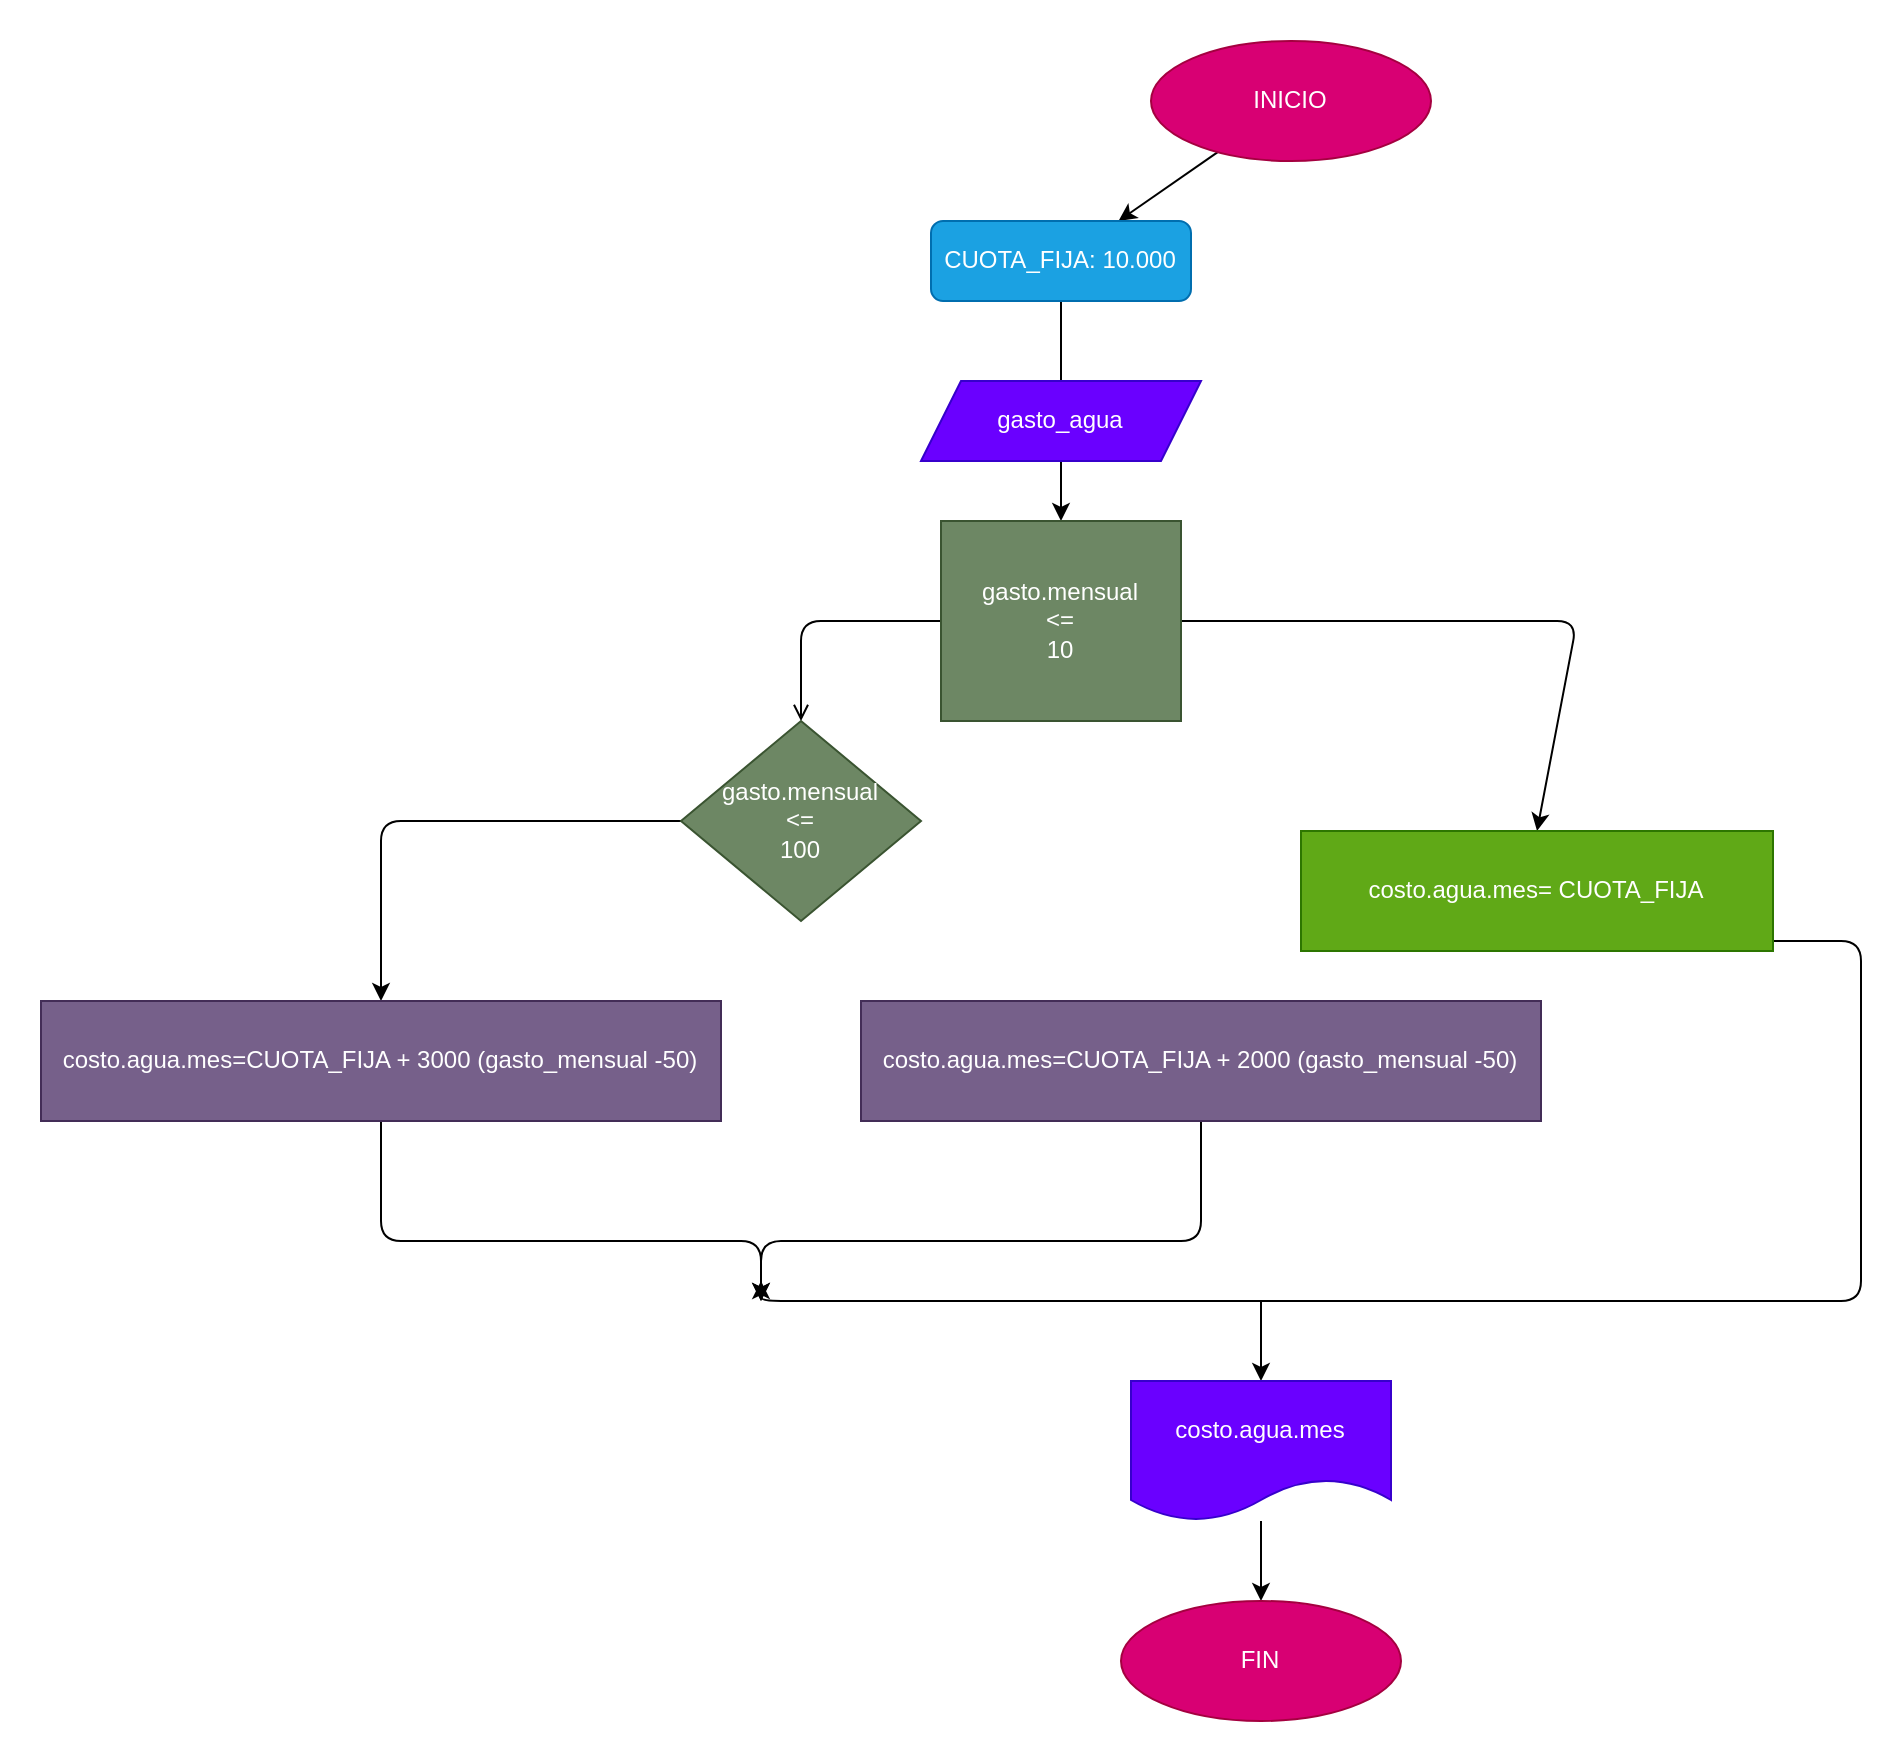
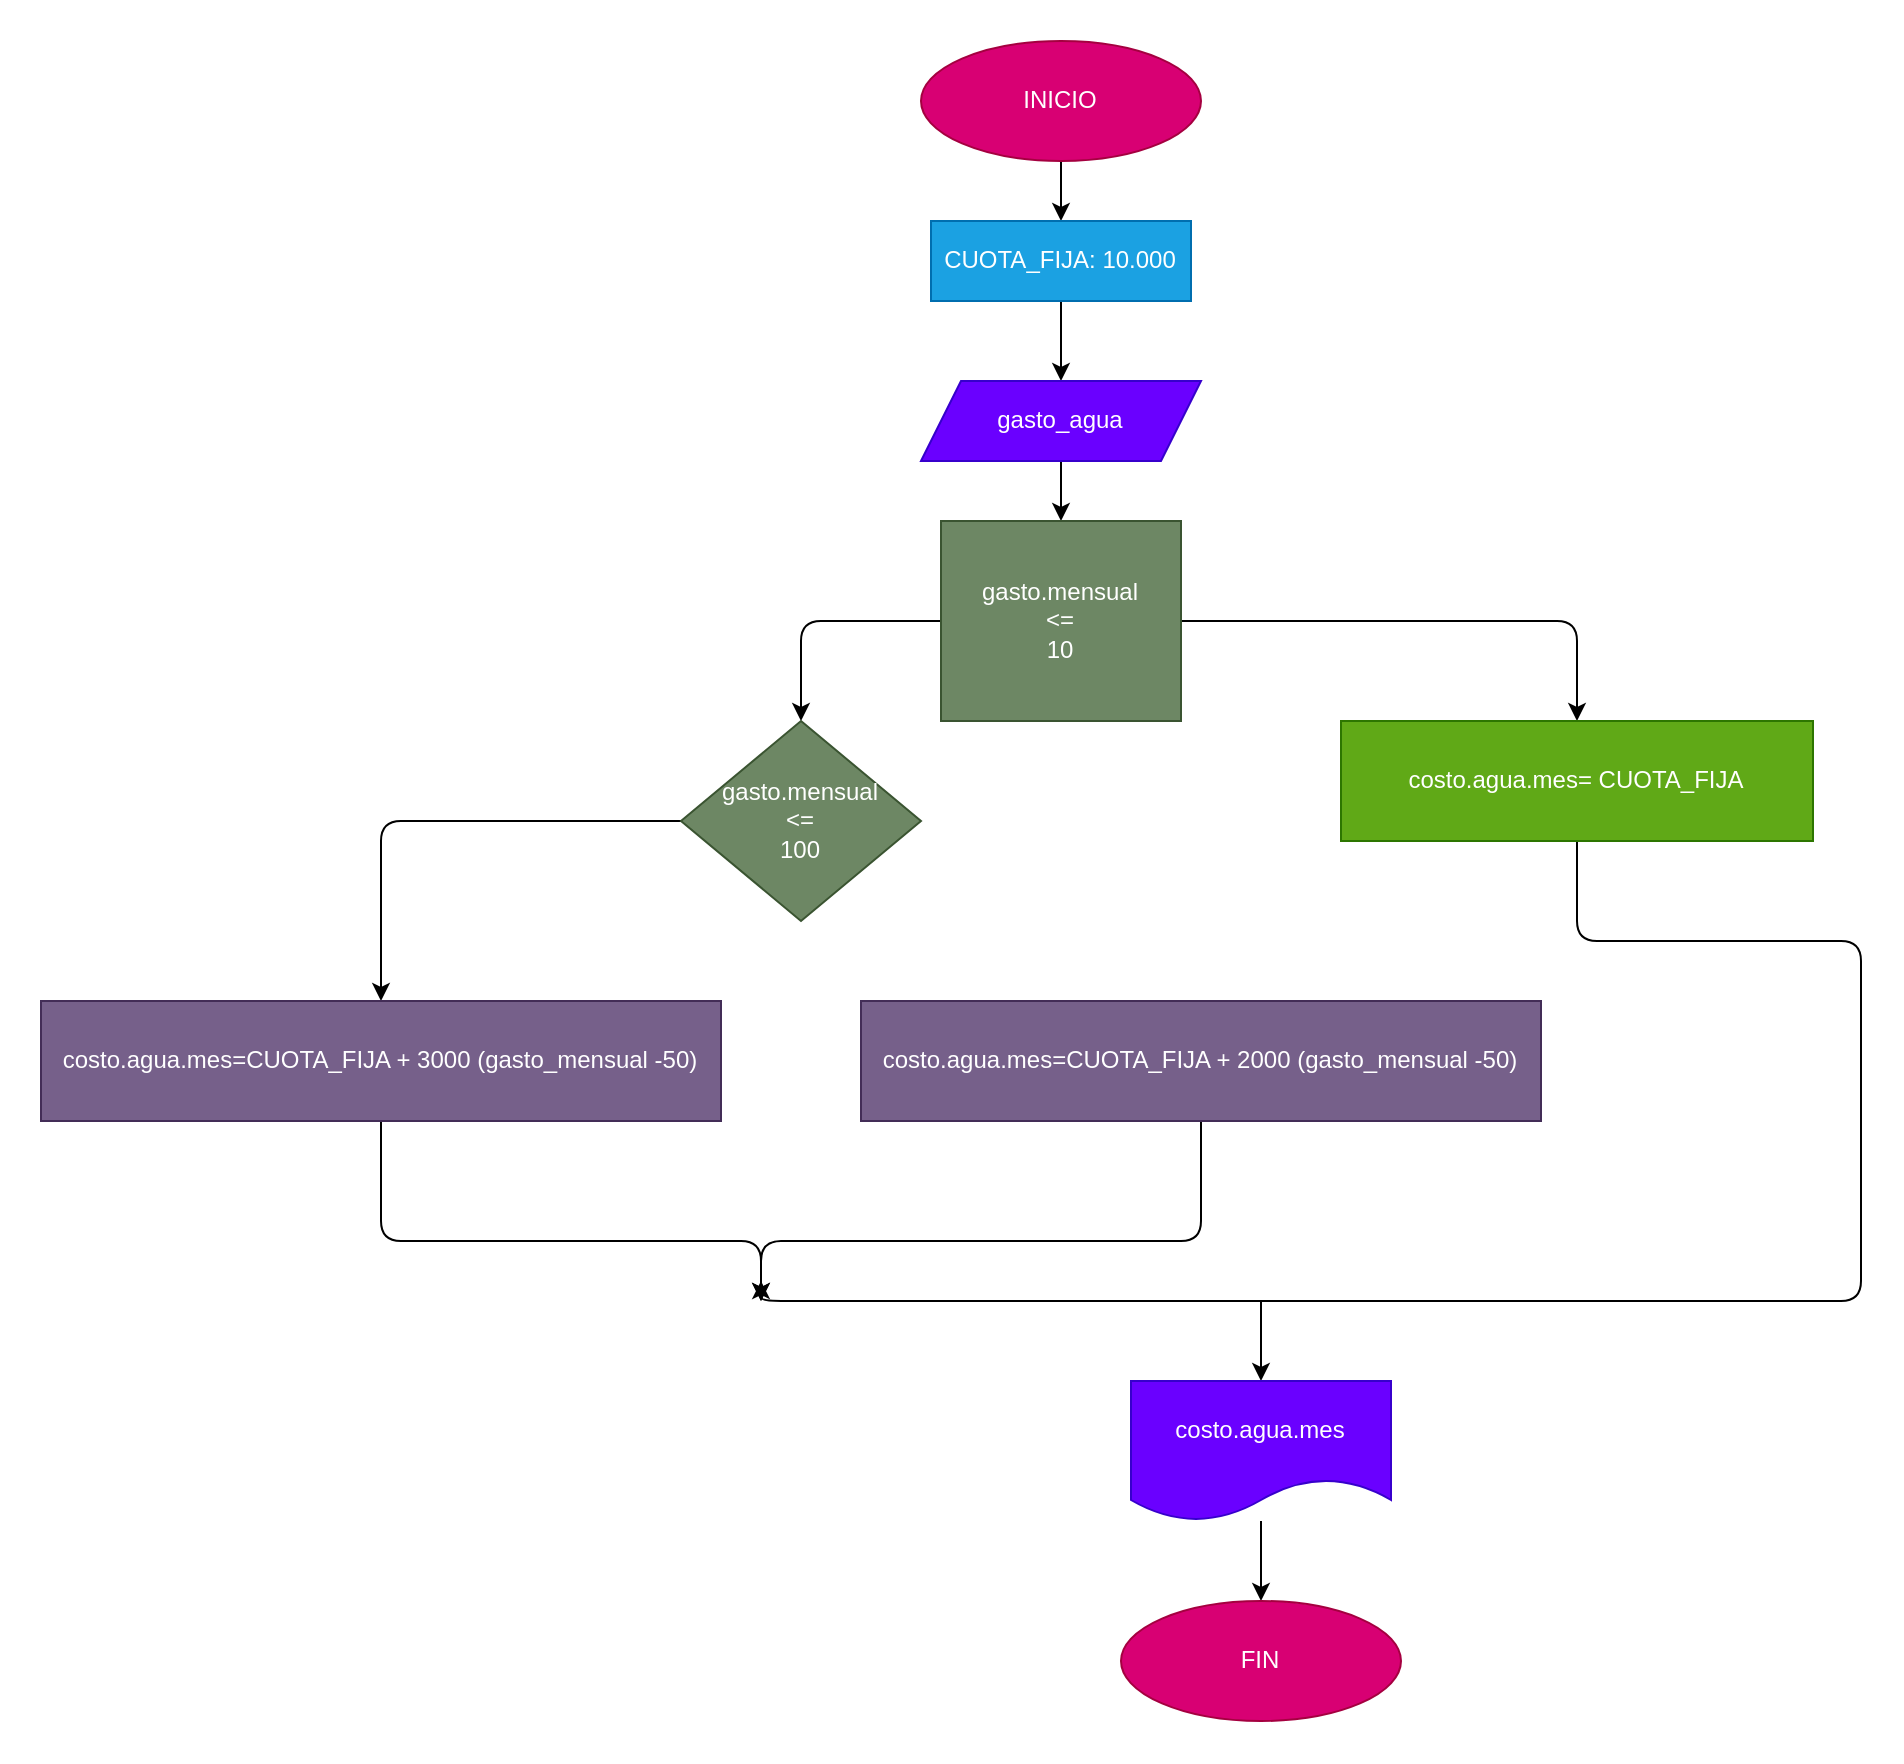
  <mxCell id="0" />
  <mxCell id="1" parent="0" />
  <mxCell id="2" value="" style="edgeStyle=none;html=1;" edge="1" parent="1" source="3" target="5"><mxGeometry relative="1" as="geometry" /></mxCell>
- <mxCell id="3" value="INICIO" style="ellipse;whiteSpace=wrap;html=1;fillColor=#d80073;fontColor=#ffffff;strokeColor=#A50040;" vertex="1" parent="1"><mxGeometry x="575" y="20" width="140" height="60" as="geometry" /></mxCell>
- <mxCell id="4" value="" style="edgeStyle=none;html=1;endArrow=none;" edge="1" parent="1" source="5" target="7"><mxGeometry relative="1" as="geometry" /></mxCell>
- <mxCell id="5" value="CUOTA_FIJA: 10.000" style="whiteSpace=wrap;html=1;fillColor=#1ba1e2;fontColor=#ffffff;strokeColor=#006EAF;rounded=1;" vertex="1" parent="1"><mxGeometry x="465" y="110" width="130" height="40" as="geometry" /></mxCell>
+ <mxCell id="3" value="INICIO" style="ellipse;whiteSpace=wrap;html=1;fillColor=#d80073;fontColor=#ffffff;strokeColor=#A50040;" vertex="1" parent="1"><mxGeometry x="460" y="20" width="140" height="60" as="geometry" /></mxCell>
+ <mxCell id="4" value="" style="edgeStyle=none;html=1;" edge="1" parent="1" source="5" target="7"><mxGeometry relative="1" as="geometry" /></mxCell>
+ <mxCell id="5" value="CUOTA_FIJA: 10.000" style="rounded=0;whiteSpace=wrap;html=1;fillColor=#1ba1e2;fontColor=#ffffff;strokeColor=#006EAF;" vertex="1" parent="1"><mxGeometry x="465" y="110" width="130" height="40" as="geometry" /></mxCell>
  <mxCell id="6" value="" style="edgeStyle=none;html=1;" edge="1" parent="1" source="7" target="10"><mxGeometry relative="1" as="geometry" /></mxCell>
  <mxCell id="7" value="gasto_agua" style="shape=parallelogram;perimeter=parallelogramPerimeter;whiteSpace=wrap;html=1;fixedSize=1;fillColor=#6a00ff;fontColor=#ffffff;strokeColor=#3700CC;" vertex="1" parent="1"><mxGeometry x="460" y="190" width="140" height="40" as="geometry" /></mxCell>
- <mxCell id="8" style="edgeStyle=none;html=1;entryX=0.5;entryY=0;entryDx=0;entryDy=0;endArrow=open;" edge="1" parent="1" source="10" target="14"><mxGeometry relative="1" as="geometry"><Array as="points"><mxPoint x="400" y="310" /></Array></mxGeometry></mxCell>
+ <mxCell id="8" style="edgeStyle=none;html=1;entryX=0.5;entryY=0;entryDx=0;entryDy=0;" edge="1" parent="1" source="10" target="14"><mxGeometry relative="1" as="geometry"><Array as="points"><mxPoint x="400" y="310" /></Array></mxGeometry></mxCell>
  <mxCell id="9" style="edgeStyle=none;html=1;entryX=0.5;entryY=0;entryDx=0;entryDy=0;" edge="1" parent="1" source="10" target="12"><mxGeometry relative="1" as="geometry"><Array as="points"><mxPoint x="788" y="310" /></Array></mxGeometry></mxCell>
  <mxCell id="10" value="gasto.mensual&lt;br&gt;&amp;lt;=&lt;br&gt;10" style="whiteSpace=wrap;html=1;fillColor=#6d8764;fontColor=#ffffff;strokeColor=#3A5431;rounded=0;" vertex="1" parent="1"><mxGeometry x="470" y="260" width="120" height="100" as="geometry" /></mxCell>
  <mxCell id="11" style="edgeStyle=none;html=1;" edge="1" parent="1" source="12"><mxGeometry relative="1" as="geometry"><mxPoint x="380" y="640" as="targetPoint" /><Array as="points"><mxPoint x="788" y="470" /><mxPoint x="930" y="470" /><mxPoint x="930" y="650" /><mxPoint x="380" y="650" /></Array></mxGeometry></mxCell>
- <mxCell id="12" value="costo.agua.mes= CUOTA_FIJA" style="rounded=0;whiteSpace=wrap;html=1;fillColor=#60a917;fontColor=#ffffff;strokeColor=#2D7600;" vertex="1" parent="1"><mxGeometry x="650" y="415" width="236" height="60" as="geometry" /></mxCell>
+ <mxCell id="12" value="costo.agua.mes= CUOTA_FIJA" style="rounded=0;whiteSpace=wrap;html=1;fillColor=#60a917;fontColor=#ffffff;strokeColor=#2D7600;" vertex="1" parent="1"><mxGeometry x="670" y="360" width="236" height="60" as="geometry" /></mxCell>
  <mxCell id="13" style="edgeStyle=none;html=1;entryX=0.5;entryY=0;entryDx=0;entryDy=0;" edge="1" parent="1" source="14" target="16"><mxGeometry relative="1" as="geometry"><Array as="points"><mxPoint x="190" y="410" /></Array></mxGeometry></mxCell>
  <mxCell id="14" value="gasto.mensual&lt;br&gt;&amp;lt;=&lt;br&gt;100" style="rhombus;whiteSpace=wrap;html=1;fillColor=#6d8764;fontColor=#ffffff;strokeColor=#3A5431;" vertex="1" parent="1"><mxGeometry x="340" y="360" width="120" height="100" as="geometry" /></mxCell>
  <mxCell id="15" style="edgeStyle=none;html=1;" edge="1" parent="1" source="16"><mxGeometry relative="1" as="geometry"><mxPoint x="380" y="650" as="targetPoint" /><Array as="points"><mxPoint x="190" y="620" /><mxPoint x="380" y="620" /></Array></mxGeometry></mxCell>
  <mxCell id="16" value="costo.agua.mes=CUOTA_FIJA + 3000 (gasto_mensual -50)" style="rounded=0;whiteSpace=wrap;html=1;fillColor=#76608a;fontColor=#ffffff;strokeColor=#432D57;" vertex="1" parent="1"><mxGeometry x="20" y="500" width="340" height="60" as="geometry" /></mxCell>
  <mxCell id="17" style="edgeStyle=none;html=1;" edge="1" parent="1" source="18"><mxGeometry relative="1" as="geometry"><mxPoint x="380" y="650" as="targetPoint" /><Array as="points"><mxPoint x="600" y="620" /><mxPoint x="380" y="620" /></Array></mxGeometry></mxCell>
  <mxCell id="18" value="costo.agua.mes=CUOTA_FIJA + 2000 (gasto_mensual -50)" style="rounded=0;whiteSpace=wrap;html=1;fillColor=#76608a;fontColor=#ffffff;strokeColor=#432D57;" vertex="1" parent="1"><mxGeometry x="430" y="500" width="340" height="60" as="geometry" /></mxCell>
  <mxCell id="19" value="" style="endArrow=classic;html=1;entryX=0.5;entryY=0;entryDx=0;entryDy=0;" edge="1" parent="1" target="21"><mxGeometry width="50" height="50" relative="1" as="geometry"><mxPoint x="630" y="650" as="sourcePoint" /><mxPoint x="630" y="690" as="targetPoint" /></mxGeometry></mxCell>
  <mxCell id="20" value="" style="edgeStyle=none;html=1;" edge="1" parent="1" source="21" target="22"><mxGeometry relative="1" as="geometry" /></mxCell>
  <mxCell id="21" value="costo.agua.mes" style="shape=document;whiteSpace=wrap;html=1;boundedLbl=1;fillColor=#6a00ff;strokeColor=#3700CC;fontColor=#ffffff;" vertex="1" parent="1"><mxGeometry x="565" y="690" width="130" height="70" as="geometry" /></mxCell>
  <mxCell id="22" value="FIN" style="ellipse;whiteSpace=wrap;html=1;fillColor=#d80073;fontColor=#ffffff;strokeColor=#A50040;" vertex="1" parent="1"><mxGeometry x="560" y="800" width="140" height="60" as="geometry" /></mxCell>
